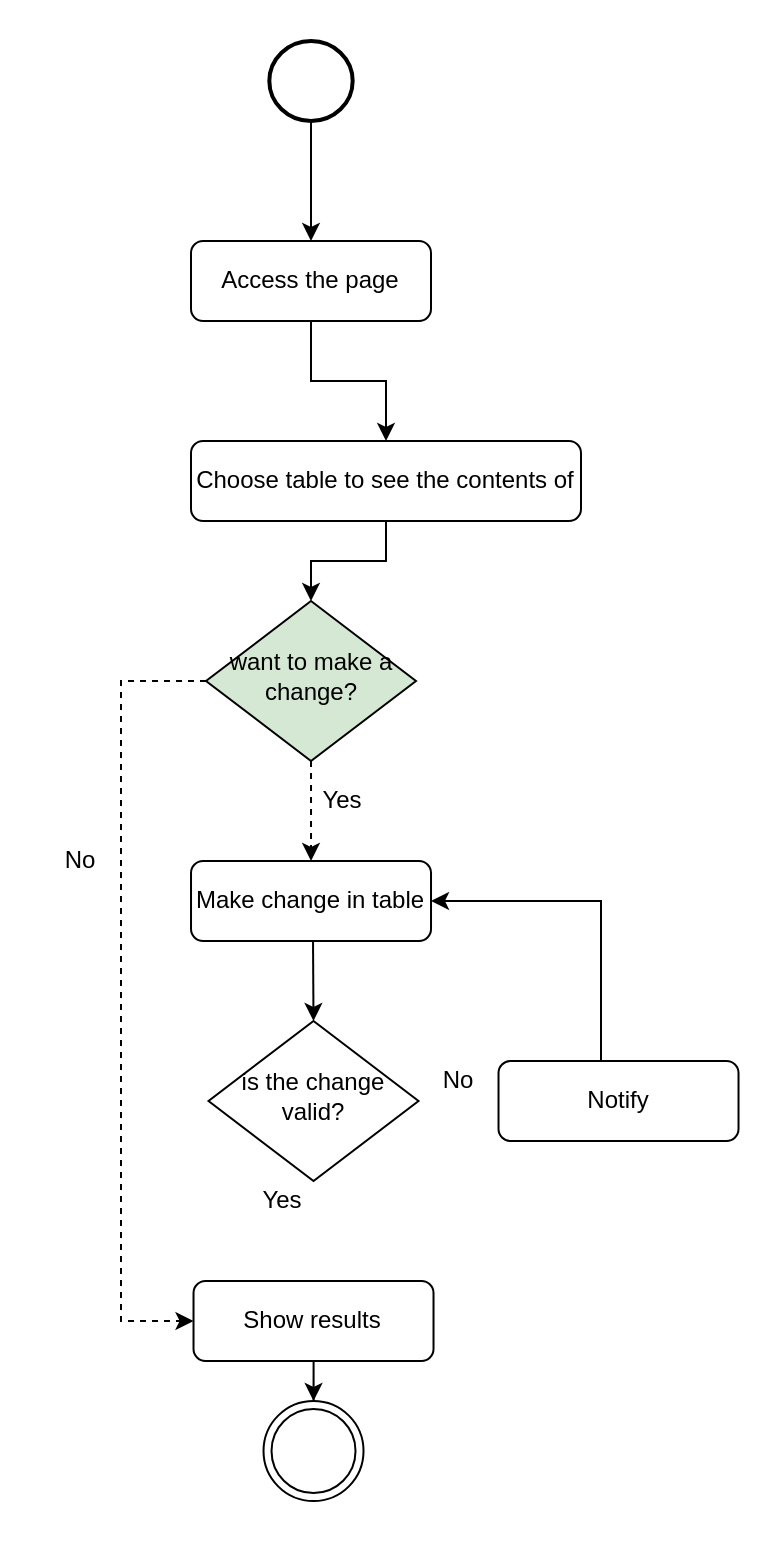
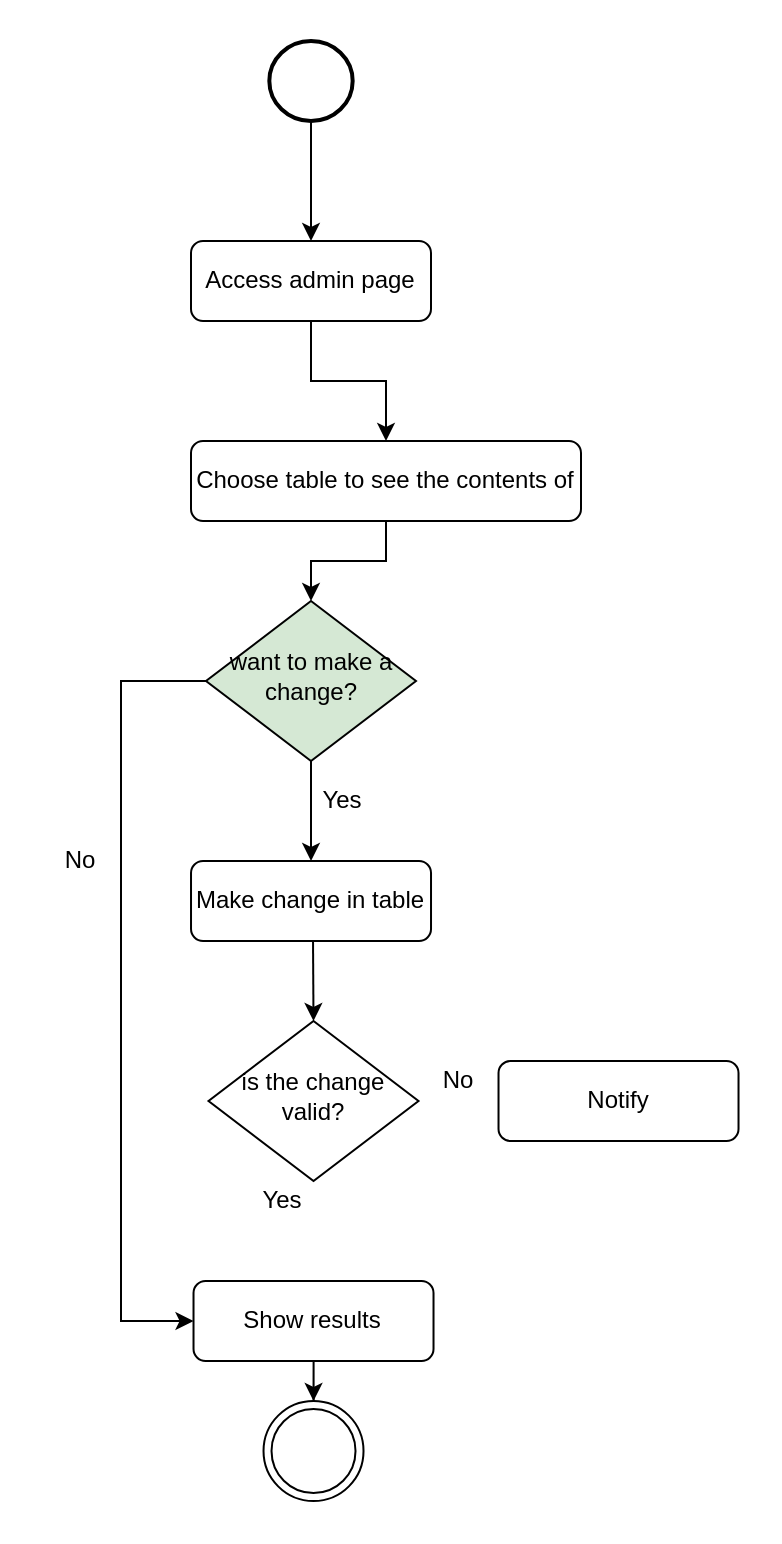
  <mxCell id="0" />
  <mxCell id="1" parent="0" />
  <mxCell id="2" value="No" style="text;html=1;strokeColor=none;fillColor=none;align=center;verticalAlign=middle;whiteSpace=wrap;rounded=0;" parent="1" vertex="1"><mxGeometry x="20" y="420" width="40" height="20" as="geometry" /></mxCell>
  <mxCell id="3" style="edgeStyle=orthogonalEdgeStyle;rounded=0;orthogonalLoop=1;jettySize=auto;html=1;" parent="1" source="4" target="7" edge="1"><mxGeometry relative="1" as="geometry" /></mxCell>
  <mxCell id="4" value="" style="strokeWidth=2;html=1;shape=mxgraph.flowchart.start_2;whiteSpace=wrap;" parent="1" vertex="1"><mxGeometry x="134.17" y="20" width="41.67" height="40" as="geometry" /></mxCell>
  <mxCell id="5" value="Yes" style="text;html=1;strokeColor=none;fillColor=none;align=center;verticalAlign=middle;whiteSpace=wrap;rounded=0;" parent="1" vertex="1"><mxGeometry x="151.25" y="390" width="40" height="20" as="geometry" /></mxCell>
  <mxCell id="6" style="edgeStyle=orthogonalEdgeStyle;rounded=0;orthogonalLoop=1;jettySize=auto;html=1;" edge="1" parent="1" source="7" target="9"><mxGeometry relative="1" as="geometry" /></mxCell>
- <mxCell id="7" value="Access the page" style="rounded=1;whiteSpace=wrap;html=1;fontSize=12;glass=0;strokeWidth=1;shadow=0;" parent="1" vertex="1"><mxGeometry x="95" y="120" width="120" height="40" as="geometry" /></mxCell>
+ <mxCell id="7" value="Access admin page" style="rounded=1;whiteSpace=wrap;html=1;fontSize=12;glass=0;strokeWidth=1;shadow=0;" parent="1" vertex="1"><mxGeometry x="95" y="120" width="120" height="40" as="geometry" /></mxCell>
  <mxCell id="8" style="edgeStyle=orthogonalEdgeStyle;rounded=0;orthogonalLoop=1;jettySize=auto;html=1;entryX=0.5;entryY=0;entryDx=0;entryDy=0;" edge="1" parent="1" source="9" target="21"><mxGeometry relative="1" as="geometry" /></mxCell>
  <mxCell id="9" value="Choose table to see the contents of" style="rounded=1;whiteSpace=wrap;html=1;fontSize=12;glass=0;strokeWidth=1;shadow=0;" parent="1" vertex="1"><mxGeometry x="95" y="220" width="195" height="40" as="geometry" /></mxCell>
  <mxCell id="10" value="Make change in table" style="rounded=1;whiteSpace=wrap;html=1;fontSize=12;glass=0;strokeWidth=1;shadow=0;" parent="1" vertex="1"><mxGeometry x="95.01" y="430" width="120" height="40" as="geometry" /></mxCell>
  <mxCell id="11" value="is the change valid?" style="rhombus;whiteSpace=wrap;html=1;shadow=0;fontFamily=Helvetica;fontSize=12;align=center;strokeWidth=1;spacing=6;spacingTop=-4;" parent="1" vertex="1"><mxGeometry x="103.76" y="510" width="105" height="80" as="geometry" /></mxCell>
- <mxCell id="12" style="edgeStyle=orthogonalEdgeStyle;rounded=0;orthogonalLoop=1;jettySize=auto;html=1;entryX=1;entryY=0.5;entryDx=0;entryDy=0;" edge="1" parent="1" source="13" target="10"><mxGeometry relative="1" as="geometry"><Array as="points"><mxPoint x="300.01" y="450" /></Array></mxGeometry></mxCell>
  <mxCell id="13" value="Notify" style="rounded=1;whiteSpace=wrap;html=1;fontSize=12;glass=0;strokeWidth=1;shadow=0;" parent="1" vertex="1"><mxGeometry x="248.76" y="530" width="120" height="40" as="geometry" /></mxCell>
  <mxCell id="14" style="edgeStyle=orthogonalEdgeStyle;rounded=0;orthogonalLoop=1;jettySize=auto;html=1;" edge="1" parent="1" source="15" target="22"><mxGeometry relative="1" as="geometry" /></mxCell>
  <mxCell id="15" value="Show results" style="rounded=1;whiteSpace=wrap;html=1;fontSize=12;glass=0;strokeWidth=1;shadow=0;" parent="1" vertex="1"><mxGeometry x="96.26" y="640" width="120" height="40" as="geometry" /></mxCell>
  <mxCell id="16" value="No" style="text;html=1;strokeColor=none;fillColor=none;align=center;verticalAlign=middle;whiteSpace=wrap;rounded=0;" parent="1" vertex="1"><mxGeometry x="208.76" y="530" width="40" height="20" as="geometry" /></mxCell>
  <mxCell id="17" value="Yes" style="text;html=1;strokeColor=none;fillColor=none;align=center;verticalAlign=middle;whiteSpace=wrap;rounded=0;" parent="1" vertex="1"><mxGeometry x="121.27" y="590" width="40" height="20" as="geometry" /></mxCell>
  <mxCell id="18" value="" style="endArrow=classic;html=1;entryX=0.5;entryY=0;entryDx=0;entryDy=0;" parent="1" target="11" edge="1"><mxGeometry width="50" height="50" relative="1" as="geometry"><mxPoint x="156.01" y="470" as="sourcePoint" /><mxPoint x="201.26" y="360" as="targetPoint" /></mxGeometry></mxCell>
- <mxCell id="19" style="edgeStyle=orthogonalEdgeStyle;rounded=0;orthogonalLoop=1;jettySize=auto;html=1;entryX=0.5;entryY=0;entryDx=0;entryDy=0;dashed=1;" edge="1" parent="1" source="21" target="10"><mxGeometry relative="1" as="geometry" /></mxCell>
- <mxCell id="20" style="edgeStyle=orthogonalEdgeStyle;rounded=0;orthogonalLoop=1;jettySize=auto;html=1;entryX=0;entryY=0.5;entryDx=0;entryDy=0;dashed=1;" edge="1" parent="1" source="21" target="15"><mxGeometry relative="1" as="geometry"><Array as="points"><mxPoint x="60" y="340" /><mxPoint x="60" y="660" /></Array></mxGeometry></mxCell>
+ <mxCell id="19" style="edgeStyle=orthogonalEdgeStyle;rounded=0;orthogonalLoop=1;jettySize=auto;html=1;entryX=0.5;entryY=0;entryDx=0;entryDy=0;" edge="1" parent="1" source="21" target="10"><mxGeometry relative="1" as="geometry" /></mxCell>
+ <mxCell id="20" style="edgeStyle=orthogonalEdgeStyle;rounded=0;orthogonalLoop=1;jettySize=auto;html=1;entryX=0;entryY=0.5;entryDx=0;entryDy=0;" edge="1" parent="1" source="21" target="15"><mxGeometry relative="1" as="geometry"><Array as="points"><mxPoint x="60" y="340" /><mxPoint x="60" y="660" /></Array></mxGeometry></mxCell>
  <mxCell id="21" value="want to make a change?" style="rhombus;whiteSpace=wrap;html=1;shadow=0;fontFamily=Helvetica;fontSize=12;align=center;strokeWidth=1;spacing=6;spacingTop=-4;fillColor=#d5e8d4;" vertex="1" parent="1"><mxGeometry x="102.5" y="300" width="105" height="80" as="geometry" /></mxCell>
  <mxCell id="22" value="" style="ellipse;shape=doubleEllipse;whiteSpace=wrap;html=1;aspect=fixed;" vertex="1" parent="1"><mxGeometry x="131.26" y="700" width="50" height="50" as="geometry" /></mxCell>
